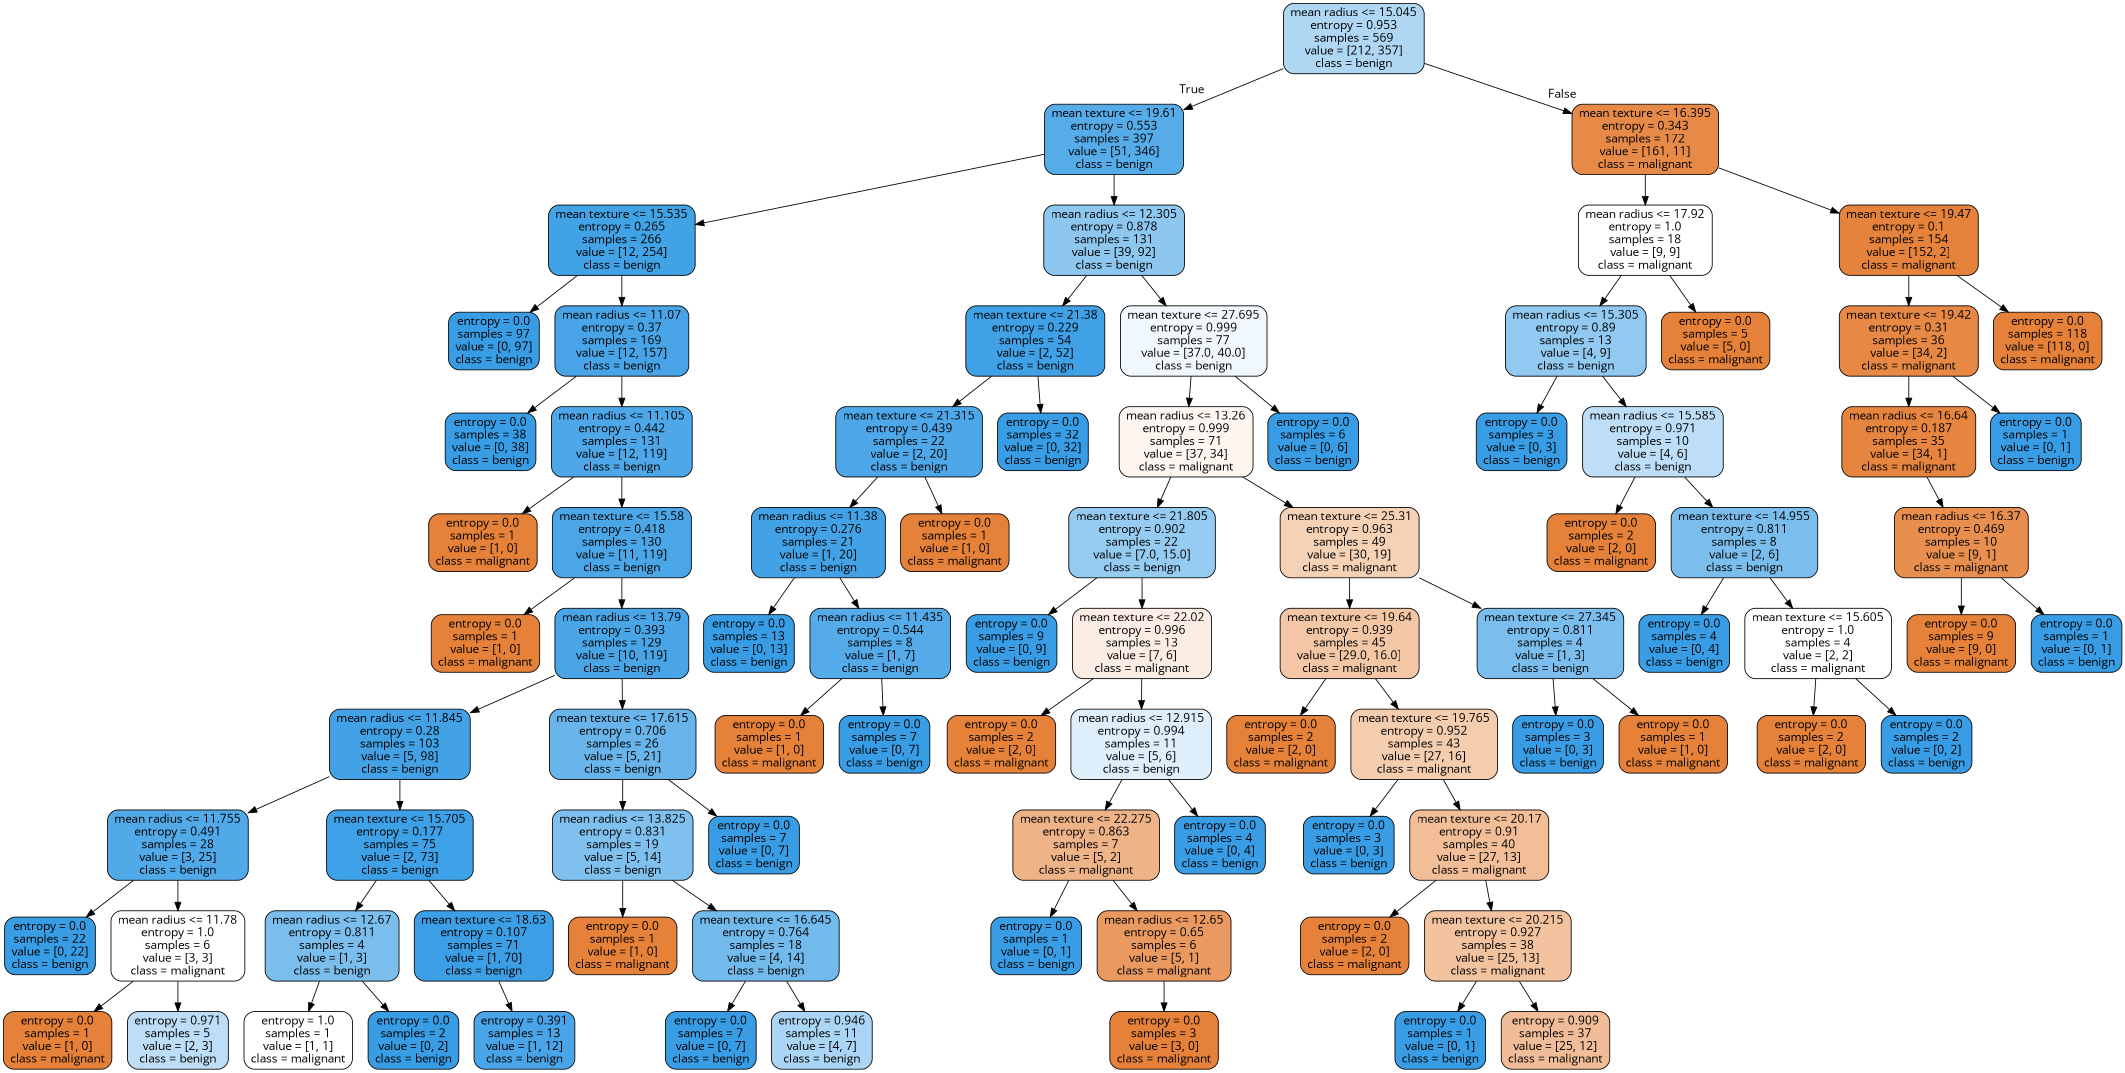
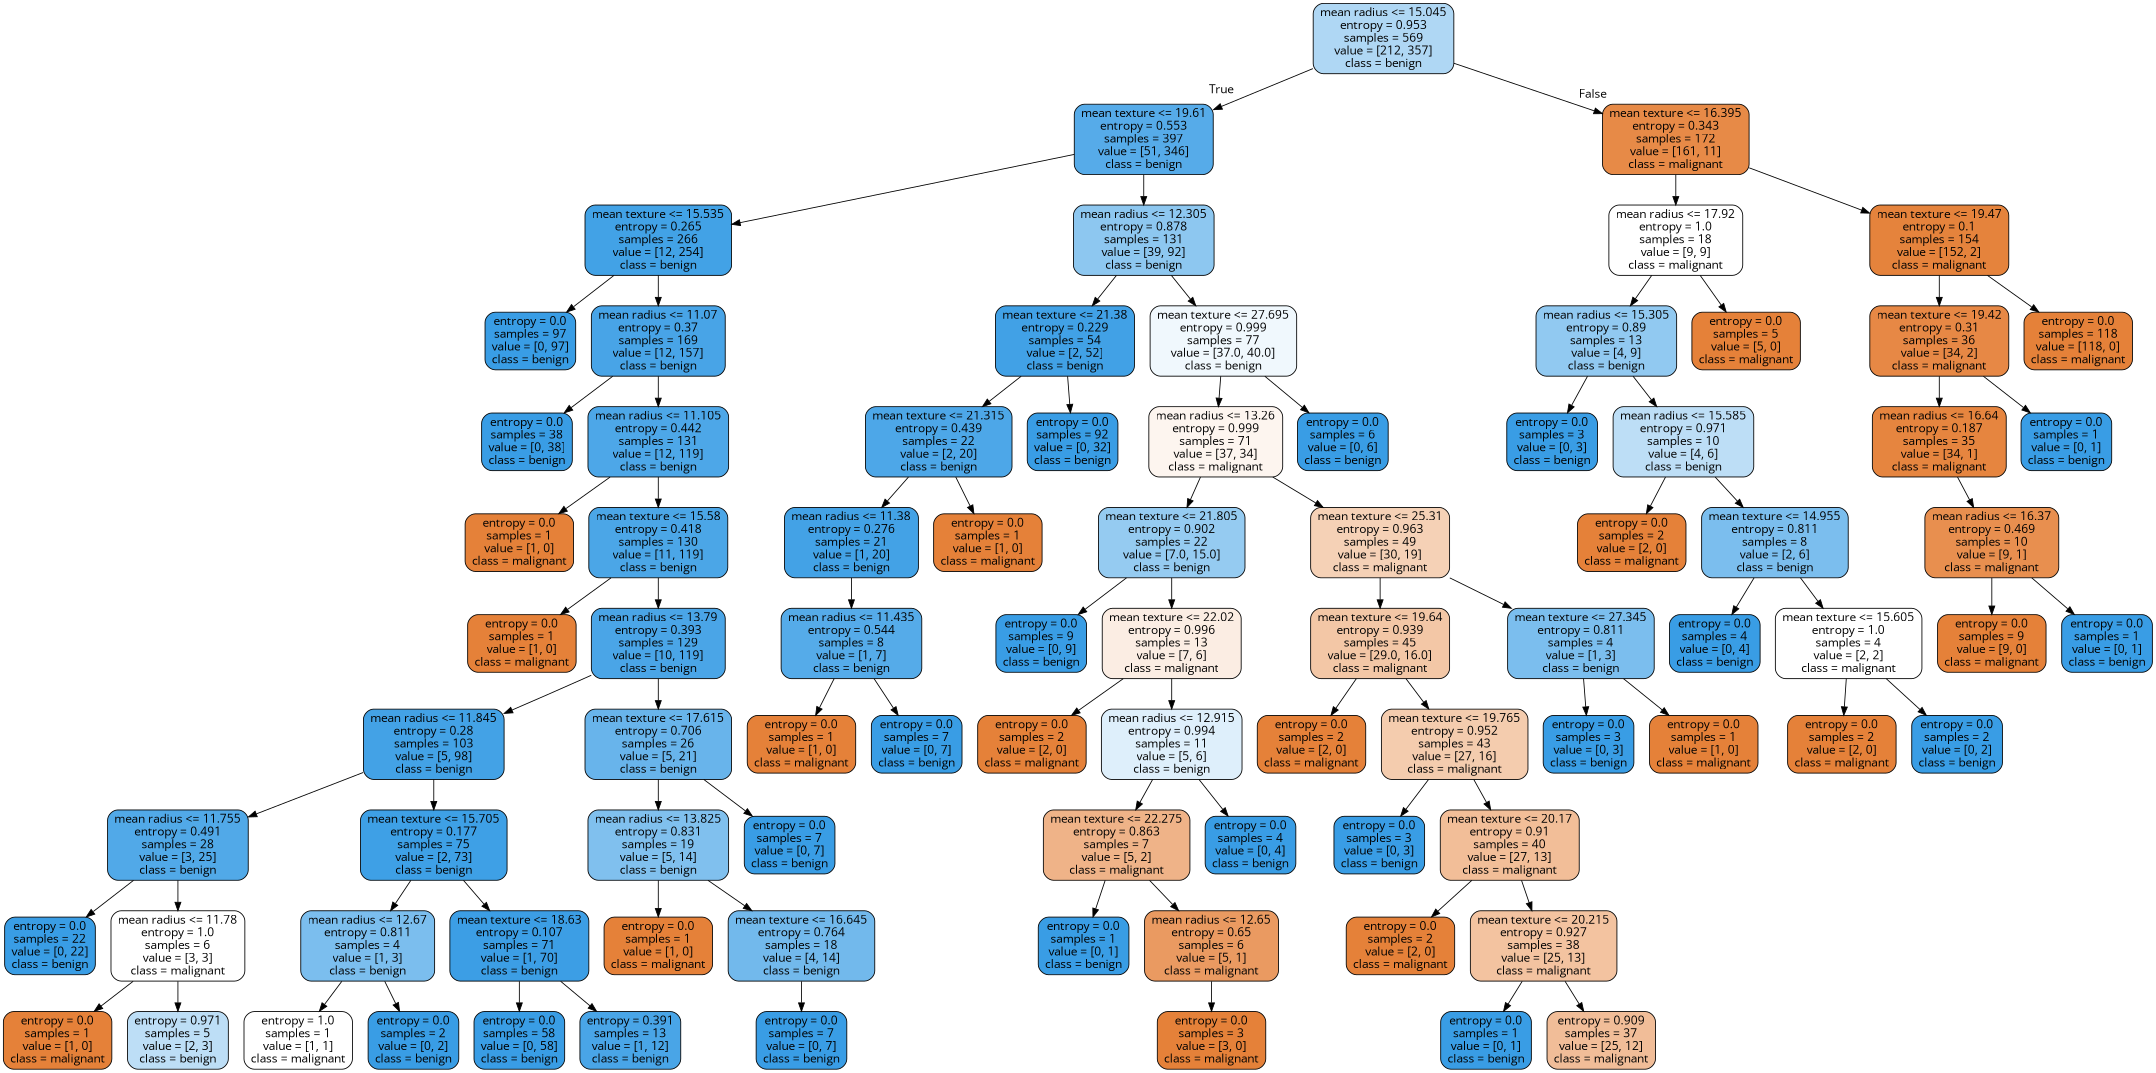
  digraph {
    fontname="Open Sans"
    node [color=black fillcolor="#399de5" fontname="Open Sans" shape=box style="filled, rounded"]
    edge [fontname="Open Sans"]
    n1 [fillcolor="#afd7f4" label="mean radius <= 15.045\nentropy = 0.953\nsamples = 569\nvalue = [212, 357]\nclass = benign"]
    n2 [fillcolor="#56abe9" label="mean texture <= 19.61\nentropy = 0.553\nsamples = 397\nvalue = [51, 346]\nclass = benign"]
    n3 [fillcolor="#e78a47" label="mean texture <= 16.395\nentropy = 0.343\nsamples = 172\nvalue = [161, 11]\nclass = malignant"]
    n4 [fillcolor="#42a2e6" label="mean texture <= 15.535\nentropy = 0.265\nsamples = 266\nvalue = [12, 254]\nclass = benign"]
    n5 [fillcolor="#8dc7f0" label="mean radius <= 12.305\nentropy = 0.878\nsamples = 131\nvalue = [39, 92]\nclass = benign"]
    n6 [fillcolor="#ffffff" label="mean radius <= 17.92\nentropy = 1.0\nsamples = 18\nvalue = [9, 9]\nclass = malignant"]
    n7 [fillcolor="#e5833c" label="mean texture <= 19.47\nentropy = 0.1\nsamples = 154\nvalue = [152, 2]\nclass = malignant"]
    n8 [label="entropy = 0.0\nsamples = 97\nvalue = [0, 97]\nclass = benign"]
    n9 [fillcolor="#48a4e7" label="mean radius <= 11.07\nentropy = 0.37\nsamples = 169\nvalue = [12, 157]\nclass = benign"]
    n10 [fillcolor="#41a1e6" label="mean texture <= 21.38\nentropy = 0.229\nsamples = 54\nvalue = [2, 52]\nclass = benign"]
    n11 [fillcolor="#f0f8fd" label="mean texture <= 27.695\nentropy = 0.999\nsamples = 77\nvalue = [37.0, 40.0]\nclass = benign"]
    n12 [label="entropy = 0.0\nsamples = 38\nvalue = [0, 38]\nclass = benign"]
    n13 [fillcolor="#4da7e8" label="mean radius <= 11.105\nentropy = 0.442\nsamples = 131\nvalue = [12, 119]\nclass = benign"]
    n14 [fillcolor="#e58139" label="entropy = 0.0\nsamples = 1\nvalue = [1, 0]\nclass = malignant"]
    n15 [fillcolor="#4ba6e7" label="mean texture <= 15.58\nentropy = 0.418\nsamples = 130\nvalue = [11, 119]\nclass = benign"]
    n16 [fillcolor="#e58139" label="entropy = 0.0\nsamples = 1\nvalue = [1, 0]\nclass = malignant"]
    n17 [fillcolor="#4aa5e7" label="mean radius <= 13.79\nentropy = 0.393\nsamples = 129\nvalue = [10, 119]\nclass = benign"]
    n18 [fillcolor="#43a2e6" label="mean radius <= 11.845\nentropy = 0.28\nsamples = 103\nvalue = [5, 98]\nclass = benign"]
    n19 [fillcolor="#68b4eb" label="mean texture <= 17.615\nentropy = 0.706\nsamples = 26\nvalue = [5, 21]\nclass = benign"]
    n20 [fillcolor="#51a9e8" label="mean radius <= 11.755\nentropy = 0.491\nsamples = 28\nvalue = [3, 25]\nclass = benign"]
    n21 [fillcolor="#3ea0e6" label="mean texture <= 15.705\nentropy = 0.177\nsamples = 75\nvalue = [2, 73]\nclass = benign"]
    n22 [fillcolor="#80c0ee" label="mean radius <= 13.825\nentropy = 0.831\nsamples = 19\nvalue = [5, 14]\nclass = benign"]
    n23 [label="entropy = 0.0\nsamples = 7\nvalue = [0, 7]\nclass = benign"]
    n24 [label="entropy = 0.0\nsamples = 22\nvalue = [0, 22]\nclass = benign"]
    n25 [fillcolor="#ffffff" label="mean radius <= 11.78\nentropy = 1.0\nsamples = 6\nvalue = [3, 3]\nclass = malignant"]
    n26 [fillcolor="#7bbeee" label="mean radius <= 12.67\nentropy = 0.811\nsamples = 4\nvalue = [1, 3]\nclass = benign"]
    n27 [fillcolor="#3c9ee5" label="mean texture <= 18.63\nentropy = 0.107\nsamples = 71\nvalue = [1, 70]\nclass = benign"]
    n28 [fillcolor="#e58139" label="entropy = 0.0\nsamples = 1\nvalue = [1, 0]\nclass = malignant"]
    n29 [fillcolor="#bddef6" label="entropy = 0.971\nsamples = 5\nvalue = [2, 3]\nclass = benign"]
    n30 [fillcolor="#ffffff" label="entropy = 1.0\nsamples = 1\nvalue = [1, 1]\nclass = malignant"]
    n31 [label="entropy = 0.0\nsamples = 2\nvalue = [0, 2]\nclass = benign"]
+   n32 [label="entropy = 0.0\nsamples = 58\nvalue = [0, 58]\nclass = benign"]
    n33 [fillcolor="#49a5e7" label="entropy = 0.391\nsamples = 13\nvalue = [1, 12]\nclass = benign"]
    n34 [fillcolor="#e58139" label="entropy = 0.0\nsamples = 1\nvalue = [1, 0]\nclass = malignant"]
    n35 [fillcolor="#72b9ec" label="mean texture <= 16.645\nentropy = 0.764\nsamples = 18\nvalue = [4, 14]\nclass = benign"]
    n36 [label="entropy = 0.0\nsamples = 7\nvalue = [0, 7]\nclass = benign"]
-   n37 [fillcolor="#aad5f4" label="entropy = 0.946\nsamples = 11\nvalue = [4, 7]\nclass = benign"]
    n38 [fillcolor="#4da7e8" label="mean texture <= 21.315\nentropy = 0.439\nsamples = 22\nvalue = [2, 20]\nclass = benign"]
-   n39 [label="entropy = 0.0\nsamples = 32\nvalue = [0, 32]\nclass = benign"]
+   n39 [label="entropy = 0.0\nsamples = 92\nvalue = [0, 32]\nclass = benign"]
    n40 [fillcolor="#fdf5ef" label="mean radius <= 13.26\nentropy = 0.999\nsamples = 71\nvalue = [37, 34]\nclass = malignant"]
    n41 [label="entropy = 0.0\nsamples = 6\nvalue = [0, 6]\nclass = benign"]
    n42 [fillcolor="#43a2e6" label="mean radius <= 11.38\nentropy = 0.276\nsamples = 21\nvalue = [1, 20]\nclass = benign"]
    n43 [fillcolor="#e58139" label="entropy = 0.0\nsamples = 1\nvalue = [1, 0]\nclass = malignant"]
-   n44 [label="entropy = 0.0\nsamples = 13\nvalue = [0, 13]\nclass = benign"]
    n45 [fillcolor="#55abe9" label="mean radius <= 11.435\nentropy = 0.544\nsamples = 8\nvalue = [1, 7]\nclass = benign"]
    n46 [fillcolor="#e58139" label="entropy = 0.0\nsamples = 1\nvalue = [1, 0]\nclass = malignant"]
    n47 [label="entropy = 0.0\nsamples = 7\nvalue = [0, 7]\nclass = benign"]
    n48 [fillcolor="#95cbf1" label="mean texture <= 21.805\nentropy = 0.902\nsamples = 22\nvalue = [7.0, 15.0]\nclass = benign"]
    n49 [fillcolor="#f5d1b6" label="mean texture <= 25.31\nentropy = 0.963\nsamples = 49\nvalue = [30, 19]\nclass = malignant"]
    n50 [label="entropy = 0.0\nsamples = 9\nvalue = [0, 9]\nclass = benign"]
    n51 [fillcolor="#fbede3" label="mean texture <= 22.02\nentropy = 0.996\nsamples = 13\nvalue = [7, 6]\nclass = malignant"]
    n52 [fillcolor="#f3c7a6" label="mean texture <= 19.64\nentropy = 0.939\nsamples = 45\nvalue = [29.0, 16.0]\nclass = malignant"]
    n53 [fillcolor="#7bbeee" label="mean texture <= 27.345\nentropy = 0.811\nsamples = 4\nvalue = [1, 3]\nclass = benign"]
    n54 [fillcolor="#e58139" label="entropy = 0.0\nsamples = 2\nvalue = [2, 0]\nclass = malignant"]
    n55 [fillcolor="#deeffb" label="mean radius <= 12.915\nentropy = 0.994\nsamples = 11\nvalue = [5, 6]\nclass = benign"]
    n56 [fillcolor="#efb388" label="mean texture <= 22.275\nentropy = 0.863\nsamples = 7\nvalue = [5, 2]\nclass = malignant"]
    n57 [label="entropy = 0.0\nsamples = 4\nvalue = [0, 4]\nclass = benign"]
    n58 [label="entropy = 0.0\nsamples = 1\nvalue = [0, 1]\nclass = benign"]
    n59 [fillcolor="#ea9a61" label="mean radius <= 12.65\nentropy = 0.65\nsamples = 6\nvalue = [5, 1]\nclass = malignant"]
    n60 [fillcolor="#e58139" label="entropy = 0.0\nsamples = 3\nvalue = [3, 0]\nclass = malignant"]
    n61 [fillcolor="#e58139" label="entropy = 0.0\nsamples = 2\nvalue = [2, 0]\nclass = malignant"]
    n62 [fillcolor="#f4ccae" label="mean texture <= 19.765\nentropy = 0.952\nsamples = 43\nvalue = [27, 16]\nclass = malignant"]
    n63 [label="entropy = 0.0\nsamples = 3\nvalue = [0, 3]\nclass = benign"]
    n64 [fillcolor="#e58139" label="entropy = 0.0\nsamples = 1\nvalue = [1, 0]\nclass = malignant"]
    n65 [label="entropy = 0.0\nsamples = 3\nvalue = [0, 3]\nclass = benign"]
    n66 [fillcolor="#f2be98" label="mean texture <= 20.17\nentropy = 0.91\nsamples = 40\nvalue = [27, 13]\nclass = malignant"]
    n67 [fillcolor="#e58139" label="entropy = 0.0\nsamples = 2\nvalue = [2, 0]\nclass = malignant"]
    n68 [fillcolor="#f3c3a0" label="mean texture <= 20.215\nentropy = 0.927\nsamples = 38\nvalue = [25, 13]\nclass = malignant"]
    n69 [label="entropy = 0.0\nsamples = 1\nvalue = [0, 1]\nclass = benign"]
    n70 [fillcolor="#f1bd98" label="entropy = 0.909\nsamples = 37\nvalue = [25, 12]\nclass = malignant"]
    n71 [fillcolor="#91c9f1" label="mean radius <= 15.305\nentropy = 0.89\nsamples = 13\nvalue = [4, 9]\nclass = benign"]
    n72 [fillcolor="#e58139" label="entropy = 0.0\nsamples = 5\nvalue = [5, 0]\nclass = malignant"]
    n73 [fillcolor="#e78845" label="mean texture <= 19.42\nentropy = 0.31\nsamples = 36\nvalue = [34, 2]\nclass = malignant"]
    n74 [fillcolor="#e58139" label="entropy = 0.0\nsamples = 118\nvalue = [118, 0]\nclass = malignant"]
    n75 [label="entropy = 0.0\nsamples = 3\nvalue = [0, 3]\nclass = benign"]
    n76 [fillcolor="#bddef6" label="mean radius <= 15.585\nentropy = 0.971\nsamples = 10\nvalue = [4, 6]\nclass = benign"]
    n77 [fillcolor="#e58139" label="entropy = 0.0\nsamples = 2\nvalue = [2, 0]\nclass = malignant"]
    n78 [fillcolor="#7bbeee" label="mean texture <= 14.955\nentropy = 0.811\nsamples = 8\nvalue = [2, 6]\nclass = benign"]
    n79 [label="entropy = 0.0\nsamples = 4\nvalue = [0, 4]\nclass = benign"]
    n80 [fillcolor="#ffffff" label="mean texture <= 15.605\nentropy = 1.0\nsamples = 4\nvalue = [2, 2]\nclass = malignant"]
    n81 [fillcolor="#e58139" label="entropy = 0.0\nsamples = 2\nvalue = [2, 0]\nclass = malignant"]
    n82 [label="entropy = 0.0\nsamples = 2\nvalue = [0, 2]\nclass = benign"]
    n83 [fillcolor="#e6853f" label="mean radius <= 16.64\nentropy = 0.187\nsamples = 35\nvalue = [34, 1]\nclass = malignant"]
    n84 [label="entropy = 0.0\nsamples = 1\nvalue = [0, 1]\nclass = benign"]
    n85 [fillcolor="#e88f4f" label="mean radius <= 16.37\nentropy = 0.469\nsamples = 10\nvalue = [9, 1]\nclass = malignant"]
    n86 [fillcolor="#e58139" label="entropy = 0.0\nsamples = 9\nvalue = [9, 0]\nclass = malignant"]
    n87 [label="entropy = 0.0\nsamples = 1\nvalue = [0, 1]\nclass = benign"]
    n1 -> n2 [headlabel=True labelangle=45 labeldistance=2.5]
    n1 -> n3 [headlabel=False labelangle=-45 labeldistance=2.5]
    n2 -> n4
    n2 -> n5
    n3 -> n6
    n3 -> n7
    n4 -> n8
    n4 -> n9
    n5 -> n10
    n5 -> n11
    n6 -> n71
    n6 -> n72
    n7 -> n73
    n7 -> n74
    n9 -> n12
    n9 -> n13
    n10 -> n38
    n10 -> n39
    n11 -> n40
    n11 -> n41
    n13 -> n14
    n13 -> n15
    n15 -> n16
    n15 -> n17
    n17 -> n18
    n17 -> n19
    n18 -> n20
    n18 -> n21
    n19 -> n22
    n19 -> n23
    n20 -> n24
    n20 -> n25
    n21 -> n26
    n21 -> n27
    n22 -> n34
    n22 -> n35
    n25 -> n28
    n25 -> n29
    n26 -> n30
    n26 -> n31
+   n27 -> n32
    n27 -> n33
    n35 -> n36
-   n35 -> n37
    n38 -> n42
    n38 -> n43
    n40 -> n48
    n40 -> n49
-   n42 -> n44
    n42 -> n45
    n45 -> n46
    n45 -> n47
    n48 -> n50
    n48 -> n51
    n49 -> n52
    n49 -> n53
    n51 -> n54
    n51 -> n55
    n52 -> n61
    n52 -> n62
    n53 -> n63
    n53 -> n64
    n55 -> n56
    n55 -> n57
    n56 -> n58
    n56 -> n59
    n59 -> n60
    n62 -> n65
    n62 -> n66
    n66 -> n67
    n66 -> n68
    n68 -> n69
    n68 -> n70
    n71 -> n75
    n71 -> n76
    n73 -> n83
    n73 -> n84
    n76 -> n77
    n76 -> n78
    n78 -> n79
    n78 -> n80
    n80 -> n81
    n80 -> n82
    n83 -> n85
    n85 -> n86
    n85 -> n87
  }
